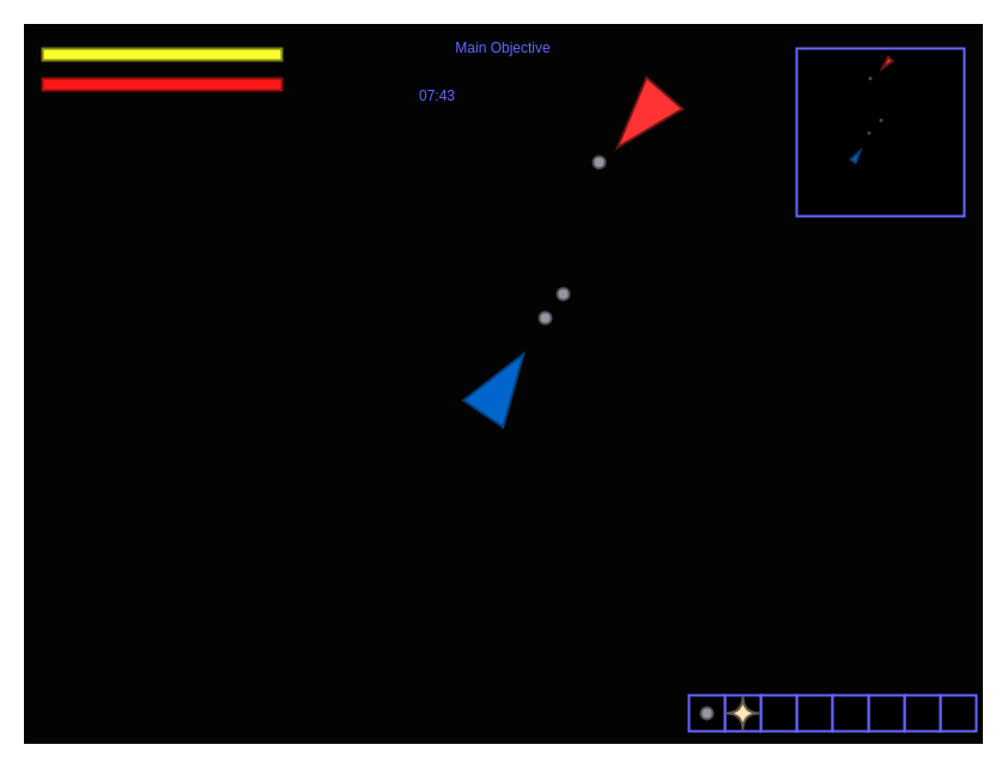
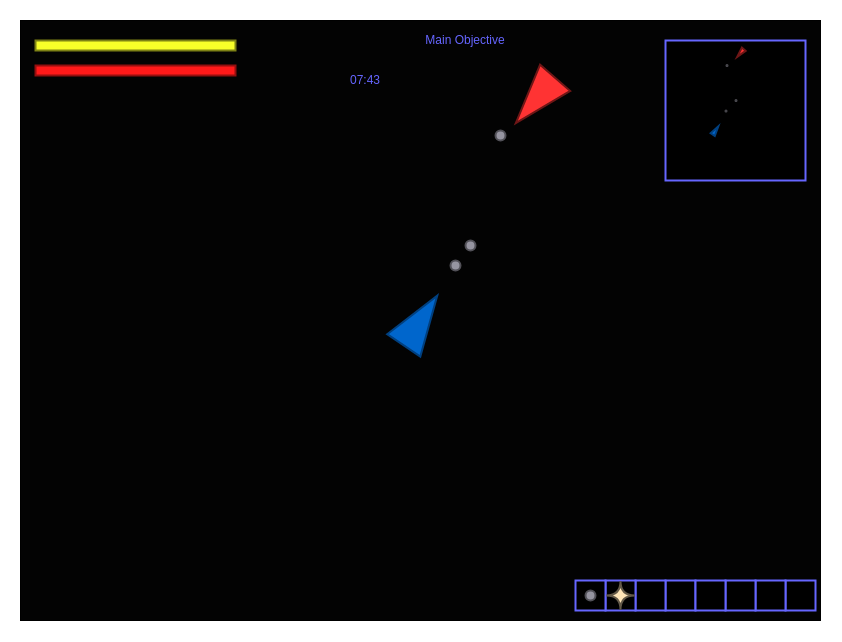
  <mxCell id="0" />
  <mxCell id="1" parent="0" />
  <mxCell id="2" value="" style="whiteSpace=wrap;html=1;fillColor=#030303;" parent="1" vertex="1"><mxGeometry x="20" y="20" width="800" height="600" as="geometry" /></mxCell>
  <mxCell id="3" value="" style="rounded=0;whiteSpace=wrap;html=1;strokeWidth=2;fillColor=#F8FF29;strokeColor=#7E8215;" vertex="1" parent="1"><mxGeometry x="35" y="40" width="200" height="10" as="geometry" /></mxCell>
  <mxCell id="4" value="" style="rounded=0;whiteSpace=wrap;html=1;strokeWidth=2;fillColor=#FF1919;strokeColor=#940F0F;" vertex="1" parent="1"><mxGeometry x="35" y="65" width="200" height="10" as="geometry" /></mxCell>
- <mxCell id="5" value="&lt;font color=&quot;#6666ff&quot;&gt;Main Objective&lt;/font&gt;" style="text;html=1;strokeColor=none;fillColor=none;align=center;verticalAlign=middle;whiteSpace=wrap;rounded=0;" vertex="1" parent="1"><mxGeometry x="320" y="30" width="200" height="20" as="geometry" /></mxCell>
+ <mxCell id="5" value="&lt;font color=&quot;#6666ff&quot;&gt;Main Objective&lt;/font&gt;" style="text;html=1;strokeColor=none;fillColor=none;align=center;verticalAlign=middle;whiteSpace=wrap;rounded=0;" vertex="1" parent="1"><mxGeometry x="365" y="30" width="200" height="20" as="geometry" /></mxCell>
  <mxCell id="6" value="&lt;font color=&quot;#6666ff&quot;&gt;07:43&lt;/font&gt;" style="text;html=1;strokeColor=none;fillColor=none;align=center;verticalAlign=middle;whiteSpace=wrap;rounded=0;" vertex="1" parent="1"><mxGeometry x="265" y="70" width="200" height="20" as="geometry" /></mxCell>
  <mxCell id="7" value="" style="triangle;whiteSpace=wrap;html=1;strokeWidth=2;fillColor=#0066CC;strokeColor=#004080;direction=east;rotation=304;" vertex="1" parent="1"><mxGeometry x="390" y="300" width="60" height="40" as="geometry" /></mxCell>
  <mxCell id="8" value="" style="ellipse;whiteSpace=wrap;html=1;aspect=fixed;strokeWidth=2;fillColor=#9695A1;strokeColor=#515057;" vertex="1" parent="1"><mxGeometry x="450" y="260" width="10" height="10" as="geometry" /></mxCell>
  <mxCell id="9" value="" style="ellipse;whiteSpace=wrap;html=1;aspect=fixed;strokeWidth=2;fillColor=#9695A1;strokeColor=#515057;" vertex="1" parent="1"><mxGeometry x="465" y="240" width="10" height="10" as="geometry" /></mxCell>
  <mxCell id="10" value="" style="ellipse;whiteSpace=wrap;html=1;aspect=fixed;strokeWidth=2;fillColor=#9695A1;strokeColor=#515057;" vertex="1" parent="1"><mxGeometry x="495" y="130" width="10" height="10" as="geometry" /></mxCell>
  <mxCell id="11" value="" style="triangle;whiteSpace=wrap;html=1;strokeWidth=2;fillColor=#FF3333;strokeColor=#6E1616;rotation=131;" vertex="1" parent="1"><mxGeometry x="505" y="80" width="60" height="40" as="geometry" /></mxCell>
  <mxCell id="12" value="" style="whiteSpace=wrap;html=1;aspect=fixed;strokeWidth=2;fillColor=#000000;strokeColor=#6666FF;" vertex="1" parent="1"><mxGeometry x="665" y="40" width="140" height="140" as="geometry" /></mxCell>
  <mxCell id="13" value="" style="triangle;whiteSpace=wrap;html=1;strokeWidth=2;fillColor=#0066CC;strokeColor=#004080;direction=east;rotation=304;" vertex="1" parent="1"><mxGeometry x="710" y="127.5" width="10" height="5" as="geometry" /></mxCell>
  <mxCell id="14" value="" style="triangle;whiteSpace=wrap;html=1;strokeWidth=2;fillColor=#FF3333;strokeColor=#6E1616;rotation=131;" vertex="1" parent="1"><mxGeometry x="735" y="50" width="10" height="5" as="geometry" /></mxCell>
  <mxCell id="15" value="" style="ellipse;whiteSpace=wrap;html=1;aspect=fixed;strokeWidth=2;fillColor=#9695A1;strokeColor=#515057;" vertex="1" parent="1"><mxGeometry x="725" y="110" width="1" height="1" as="geometry" /></mxCell>
  <mxCell id="16" value="" style="ellipse;whiteSpace=wrap;html=1;aspect=fixed;strokeWidth=2;fillColor=#9695A1;strokeColor=#515057;" vertex="1" parent="1"><mxGeometry x="735" y="99.5" width="1" height="1" as="geometry" /></mxCell>
  <mxCell id="17" value="" style="ellipse;whiteSpace=wrap;html=1;aspect=fixed;strokeWidth=2;fillColor=#9695A1;strokeColor=#515057;" vertex="1" parent="1"><mxGeometry x="726" y="64.5" width="1" height="1" as="geometry" /></mxCell>
  <mxCell id="18" value="" style="group" vertex="1" connectable="0" parent="1"><mxGeometry x="575" y="580" width="240" height="30" as="geometry" /></mxCell>
  <mxCell id="19" value="" style="whiteSpace=wrap;html=1;aspect=fixed;strokeColor=#6666FF;strokeWidth=2;fillColor=#000000;" vertex="1" parent="18"><mxGeometry x="210" width="30" height="30" as="geometry" /></mxCell>
  <mxCell id="20" value="" style="whiteSpace=wrap;html=1;aspect=fixed;strokeColor=#6666FF;strokeWidth=2;fillColor=#000000;" vertex="1" parent="18"><mxGeometry x="180" width="30" height="30" as="geometry" /></mxCell>
  <mxCell id="21" value="" style="whiteSpace=wrap;html=1;aspect=fixed;strokeColor=#6666FF;strokeWidth=2;fillColor=#000000;" vertex="1" parent="18"><mxGeometry x="150" width="30" height="30" as="geometry" /></mxCell>
  <mxCell id="22" value="" style="whiteSpace=wrap;html=1;aspect=fixed;strokeColor=#6666FF;strokeWidth=2;fillColor=#000000;" vertex="1" parent="18"><mxGeometry x="90" width="30" height="30" as="geometry" /></mxCell>
  <mxCell id="23" value="" style="whiteSpace=wrap;html=1;aspect=fixed;strokeColor=#6666FF;strokeWidth=2;fillColor=#000000;" vertex="1" parent="18"><mxGeometry x="120" width="30" height="30" as="geometry" /></mxCell>
  <mxCell id="24" value="" style="whiteSpace=wrap;html=1;aspect=fixed;strokeColor=#6666FF;strokeWidth=2;fillColor=#000000;" vertex="1" parent="18"><mxGeometry x="60" width="30" height="30" as="geometry" /></mxCell>
  <mxCell id="25" value="" style="whiteSpace=wrap;html=1;aspect=fixed;strokeColor=#6666FF;strokeWidth=2;fillColor=#000000;" vertex="1" parent="18"><mxGeometry x="30" width="30" height="30" as="geometry" /></mxCell>
  <mxCell id="26" value="" style="whiteSpace=wrap;html=1;aspect=fixed;strokeColor=#6666FF;strokeWidth=2;fillColor=#000000;" vertex="1" parent="18"><mxGeometry width="30" height="30" as="geometry" /></mxCell>
  <mxCell id="27" value="" style="ellipse;whiteSpace=wrap;html=1;aspect=fixed;strokeWidth=2;fillColor=#9695A1;strokeColor=#515057;" vertex="1" parent="18"><mxGeometry x="10" y="10" width="10" height="10" as="geometry" /></mxCell>
  <mxCell id="28" value="" style="shape=switch;whiteSpace=wrap;html=1;strokeWidth=2;fillColor=#FFE5B8;strokeColor=#635948;rotation=45;direction=south;" vertex="1" parent="18"><mxGeometry x="35" y="5" width="20" height="20" as="geometry" /></mxCell>
